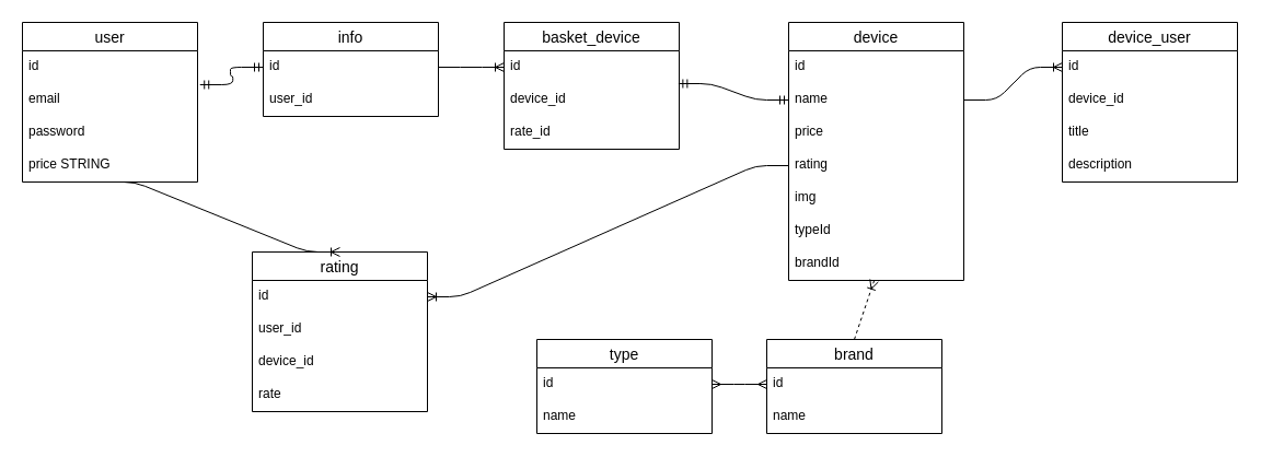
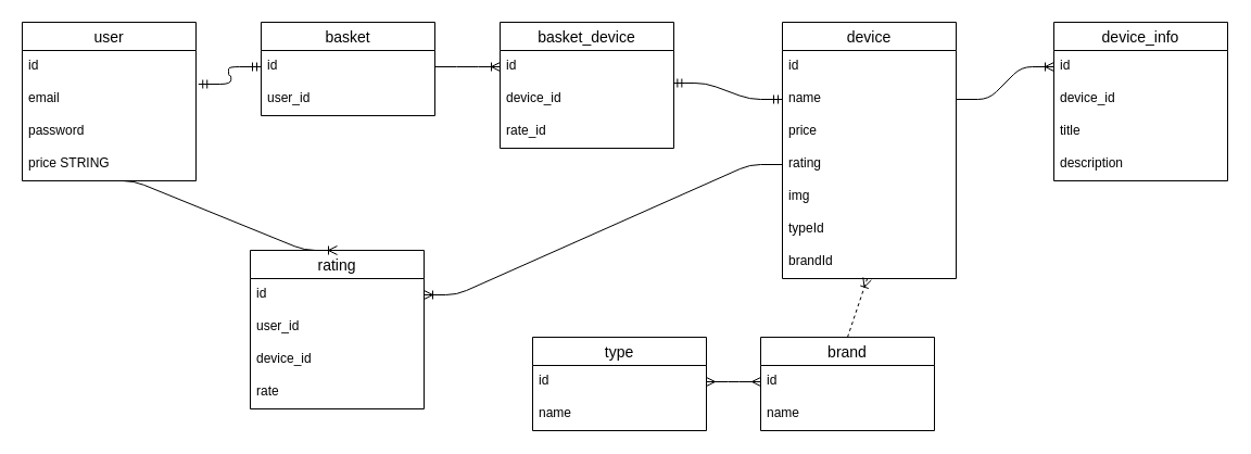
  <mxCell id="0" />
  <mxCell id="1" parent="0" />
  <mxCell id="2" value="user" style="swimlane;fontStyle=0;childLayout=stackLayout;horizontal=1;startSize=26;horizontalStack=0;resizeParent=1;resizeParentMax=0;resizeLast=0;collapsible=1;marginBottom=0;align=center;fontSize=14;" vertex="1" parent="1"><mxGeometry x="20" y="20" width="160" height="146" as="geometry" /></mxCell>
  <mxCell id="3" value="id" style="text;strokeColor=none;fillColor=none;spacingLeft=4;spacingRight=4;overflow=hidden;rotatable=0;points=[[0,0.5],[1,0.5]];portConstraint=eastwest;fontSize=12;" vertex="1" parent="2"><mxGeometry y="26" width="160" height="30" as="geometry" /></mxCell>
  <mxCell id="4" value="email" style="text;strokeColor=none;fillColor=none;spacingLeft=4;spacingRight=4;overflow=hidden;rotatable=0;points=[[0,0.5],[1,0.5]];portConstraint=eastwest;fontSize=12;" vertex="1" parent="2"><mxGeometry y="56" width="160" height="30" as="geometry" /></mxCell>
  <mxCell id="5" value="password" style="text;strokeColor=none;fillColor=none;spacingLeft=4;spacingRight=4;overflow=hidden;rotatable=0;points=[[0,0.5],[1,0.5]];portConstraint=eastwest;fontSize=12;" vertex="1" parent="2"><mxGeometry y="86" width="160" height="30" as="geometry" /></mxCell>
  <mxCell id="6" value="price STRING" style="text;strokeColor=none;fillColor=none;spacingLeft=4;spacingRight=4;overflow=hidden;rotatable=0;points=[[0,0.5],[1,0.5]];portConstraint=eastwest;fontSize=12;" vertex="1" parent="2"><mxGeometry y="116" width="160" height="30" as="geometry" /></mxCell>
- <mxCell id="7" value="info" style="swimlane;fontStyle=0;childLayout=stackLayout;horizontal=1;startSize=26;horizontalStack=0;resizeParent=1;resizeParentMax=0;resizeLast=0;collapsible=1;marginBottom=0;align=center;fontSize=14;" vertex="1" parent="1"><mxGeometry x="240" y="20" width="160" height="86" as="geometry" /></mxCell>
+ <mxCell id="7" value="basket" style="swimlane;fontStyle=0;childLayout=stackLayout;horizontal=1;startSize=26;horizontalStack=0;resizeParent=1;resizeParentMax=0;resizeLast=0;collapsible=1;marginBottom=0;align=center;fontSize=14;" vertex="1" parent="1"><mxGeometry x="240" y="20" width="160" height="86" as="geometry" /></mxCell>
  <mxCell id="8" value="id" style="text;strokeColor=none;fillColor=none;spacingLeft=4;spacingRight=4;overflow=hidden;rotatable=0;points=[[0,0.5],[1,0.5]];portConstraint=eastwest;fontSize=12;" vertex="1" parent="7"><mxGeometry y="26" width="160" height="30" as="geometry" /></mxCell>
  <mxCell id="9" value="user_id" style="text;strokeColor=none;fillColor=none;spacingLeft=4;spacingRight=4;overflow=hidden;rotatable=0;points=[[0,0.5],[1,0.5]];portConstraint=eastwest;fontSize=12;" vertex="1" parent="7"><mxGeometry y="56" width="160" height="30" as="geometry" /></mxCell>
  <mxCell id="10" value="" style="edgeStyle=entityRelationEdgeStyle;fontSize=12;html=1;endArrow=ERmandOne;startArrow=ERmandOne;exitX=1.014;exitY=1.033;exitDx=0;exitDy=0;exitPerimeter=0;entryX=0;entryY=0.5;entryDx=0;entryDy=0;" edge="1" parent="1" source="3" target="8"><mxGeometry width="100" height="100" relative="1" as="geometry"><mxPoint x="400" y="150" as="sourcePoint" /><mxPoint x="500" y="50" as="targetPoint" /></mxGeometry></mxCell>
  <mxCell id="11" value="device" style="swimlane;fontStyle=0;childLayout=stackLayout;horizontal=1;startSize=26;horizontalStack=0;resizeParent=1;resizeParentMax=0;resizeLast=0;collapsible=1;marginBottom=0;align=center;fontSize=14;" vertex="1" parent="1"><mxGeometry x="720" y="20" width="160" height="236" as="geometry" /></mxCell>
  <mxCell id="12" value="id" style="text;strokeColor=none;fillColor=none;spacingLeft=4;spacingRight=4;overflow=hidden;rotatable=0;points=[[0,0.5],[1,0.5]];portConstraint=eastwest;fontSize=12;" vertex="1" parent="11"><mxGeometry y="26" width="160" height="30" as="geometry" /></mxCell>
  <mxCell id="13" value="name" style="text;strokeColor=none;fillColor=none;spacingLeft=4;spacingRight=4;overflow=hidden;rotatable=0;points=[[0,0.5],[1,0.5]];portConstraint=eastwest;fontSize=12;" vertex="1" parent="11"><mxGeometry y="56" width="160" height="30" as="geometry" /></mxCell>
  <mxCell id="14" value="price" style="text;strokeColor=none;fillColor=none;spacingLeft=4;spacingRight=4;overflow=hidden;rotatable=0;points=[[0,0.5],[1,0.5]];portConstraint=eastwest;fontSize=12;" vertex="1" parent="11"><mxGeometry y="86" width="160" height="30" as="geometry" /></mxCell>
  <mxCell id="15" value="rating" style="text;strokeColor=none;fillColor=none;spacingLeft=4;spacingRight=4;overflow=hidden;rotatable=0;points=[[0,0.5],[1,0.5]];portConstraint=eastwest;fontSize=12;" vertex="1" parent="11"><mxGeometry y="116" width="160" height="30" as="geometry" /></mxCell>
  <mxCell id="16" value="img" style="text;strokeColor=none;fillColor=none;spacingLeft=4;spacingRight=4;overflow=hidden;rotatable=0;points=[[0,0.5],[1,0.5]];portConstraint=eastwest;fontSize=12;" vertex="1" parent="11"><mxGeometry y="146" width="160" height="30" as="geometry" /></mxCell>
  <mxCell id="17" value="typeId" style="text;strokeColor=none;fillColor=none;spacingLeft=4;spacingRight=4;overflow=hidden;rotatable=0;points=[[0,0.5],[1,0.5]];portConstraint=eastwest;fontSize=12;" vertex="1" parent="11"><mxGeometry y="176" width="160" height="30" as="geometry" /></mxCell>
  <mxCell id="18" value="brandId" style="text;strokeColor=none;fillColor=none;spacingLeft=4;spacingRight=4;overflow=hidden;rotatable=0;points=[[0,0.5],[1,0.5]];portConstraint=eastwest;fontSize=12;" vertex="1" parent="11"><mxGeometry y="206" width="160" height="30" as="geometry" /></mxCell>
  <mxCell id="19" value="type" style="swimlane;fontStyle=0;childLayout=stackLayout;horizontal=1;startSize=26;horizontalStack=0;resizeParent=1;resizeParentMax=0;resizeLast=0;collapsible=1;marginBottom=0;align=center;fontSize=14;" vertex="1" parent="1"><mxGeometry x="490" y="310" width="160" height="86" as="geometry" /></mxCell>
  <mxCell id="20" value="id" style="text;strokeColor=none;fillColor=none;spacingLeft=4;spacingRight=4;overflow=hidden;rotatable=0;points=[[0,0.5],[1,0.5]];portConstraint=eastwest;fontSize=12;" vertex="1" parent="19"><mxGeometry y="26" width="160" height="30" as="geometry" /></mxCell>
  <mxCell id="21" value="name" style="text;strokeColor=none;fillColor=none;spacingLeft=4;spacingRight=4;overflow=hidden;rotatable=0;points=[[0,0.5],[1,0.5]];portConstraint=eastwest;fontSize=12;" vertex="1" parent="19"><mxGeometry y="56" width="160" height="30" as="geometry" /></mxCell>
  <mxCell id="22" value="brand" style="swimlane;fontStyle=0;childLayout=stackLayout;horizontal=1;startSize=26;horizontalStack=0;resizeParent=1;resizeParentMax=0;resizeLast=0;collapsible=1;marginBottom=0;align=center;fontSize=14;" vertex="1" parent="1"><mxGeometry x="700" y="310" width="160" height="86" as="geometry" /></mxCell>
  <mxCell id="23" value="id" style="text;strokeColor=none;fillColor=none;spacingLeft=4;spacingRight=4;overflow=hidden;rotatable=0;points=[[0,0.5],[1,0.5]];portConstraint=eastwest;fontSize=12;" vertex="1" parent="22"><mxGeometry y="26" width="160" height="30" as="geometry" /></mxCell>
  <mxCell id="24" value="name" style="text;strokeColor=none;fillColor=none;spacingLeft=4;spacingRight=4;overflow=hidden;rotatable=0;points=[[0,0.5],[1,0.5]];portConstraint=eastwest;fontSize=12;" vertex="1" parent="22"><mxGeometry y="56" width="160" height="30" as="geometry" /></mxCell>
  <mxCell id="25" value="" style="fontSize=12;html=1;endArrow=ERoneToMany;exitX=0.5;exitY=0;exitDx=0;exitDy=0;entryX=0.488;entryY=1.006;entryDx=0;entryDy=0;entryPerimeter=0;dashed=1;" edge="1" parent="1" source="22" target="18"><mxGeometry width="100" height="100" relative="1" as="geometry"><mxPoint x="590" y="390" as="sourcePoint" /><mxPoint x="798" y="270" as="targetPoint" /></mxGeometry></mxCell>
  <mxCell id="26" value="" style="edgeStyle=entityRelationEdgeStyle;fontSize=12;html=1;endArrow=ERmany;startArrow=ERmany;entryX=0;entryY=0.5;entryDx=0;entryDy=0;exitX=1;exitY=0.5;exitDx=0;exitDy=0;" edge="1" parent="1" source="20" target="23"><mxGeometry width="100" height="100" relative="1" as="geometry"><mxPoint x="590" y="390" as="sourcePoint" /><mxPoint x="690" y="290" as="targetPoint" /></mxGeometry></mxCell>
- <mxCell id="27" value="device_user" style="swimlane;fontStyle=0;childLayout=stackLayout;horizontal=1;startSize=26;horizontalStack=0;resizeParent=1;resizeParentMax=0;resizeLast=0;collapsible=1;marginBottom=0;align=center;fontSize=14;" vertex="1" parent="1"><mxGeometry x="970" y="20" width="160" height="146" as="geometry" /></mxCell>
+ <mxCell id="27" value="device_info" style="swimlane;fontStyle=0;childLayout=stackLayout;horizontal=1;startSize=26;horizontalStack=0;resizeParent=1;resizeParentMax=0;resizeLast=0;collapsible=1;marginBottom=0;align=center;fontSize=14;" vertex="1" parent="1"><mxGeometry x="970" y="20" width="160" height="146" as="geometry" /></mxCell>
  <mxCell id="28" value="id" style="text;strokeColor=none;fillColor=none;spacingLeft=4;spacingRight=4;overflow=hidden;rotatable=0;points=[[0,0.5],[1,0.5]];portConstraint=eastwest;fontSize=12;" vertex="1" parent="27"><mxGeometry y="26" width="160" height="30" as="geometry" /></mxCell>
  <mxCell id="29" value="device_id" style="text;strokeColor=none;fillColor=none;spacingLeft=4;spacingRight=4;overflow=hidden;rotatable=0;points=[[0,0.5],[1,0.5]];portConstraint=eastwest;fontSize=12;" vertex="1" parent="27"><mxGeometry y="56" width="160" height="30" as="geometry" /></mxCell>
  <mxCell id="30" value="title" style="text;strokeColor=none;fillColor=none;spacingLeft=4;spacingRight=4;overflow=hidden;rotatable=0;points=[[0,0.5],[1,0.5]];portConstraint=eastwest;fontSize=12;" vertex="1" parent="27"><mxGeometry y="86" width="160" height="30" as="geometry" /></mxCell>
  <mxCell id="31" value="description" style="text;strokeColor=none;fillColor=none;spacingLeft=4;spacingRight=4;overflow=hidden;rotatable=0;points=[[0,0.5],[1,0.5]];portConstraint=eastwest;fontSize=12;" vertex="1" parent="27"><mxGeometry y="116" width="160" height="30" as="geometry" /></mxCell>
  <mxCell id="32" value="" style="edgeStyle=entityRelationEdgeStyle;fontSize=12;html=1;endArrow=ERoneToMany;entryX=0;entryY=0.5;entryDx=0;entryDy=0;exitX=1;exitY=0.5;exitDx=0;exitDy=0;" edge="1" parent="1" source="13" target="28"><mxGeometry width="100" height="100" relative="1" as="geometry"><mxPoint x="820" y="170" as="sourcePoint" /><mxPoint x="920" y="70" as="targetPoint" /></mxGeometry></mxCell>
  <mxCell id="33" value="basket_device" style="swimlane;fontStyle=0;childLayout=stackLayout;horizontal=1;startSize=26;horizontalStack=0;resizeParent=1;resizeParentMax=0;resizeLast=0;collapsible=1;marginBottom=0;align=center;fontSize=14;" vertex="1" parent="1"><mxGeometry x="460" y="20" width="160" height="116" as="geometry" /></mxCell>
  <mxCell id="34" value="id" style="text;strokeColor=none;fillColor=none;spacingLeft=4;spacingRight=4;overflow=hidden;rotatable=0;points=[[0,0.5],[1,0.5]];portConstraint=eastwest;fontSize=12;" vertex="1" parent="33"><mxGeometry y="26" width="160" height="30" as="geometry" /></mxCell>
  <mxCell id="35" value="device_id" style="text;strokeColor=none;fillColor=none;spacingLeft=4;spacingRight=4;overflow=hidden;rotatable=0;points=[[0,0.5],[1,0.5]];portConstraint=eastwest;fontSize=12;" vertex="1" parent="33"><mxGeometry y="56" width="160" height="30" as="geometry" /></mxCell>
  <mxCell id="36" value="rate_id" style="text;strokeColor=none;fillColor=none;spacingLeft=4;spacingRight=4;overflow=hidden;rotatable=0;points=[[0,0.5],[1,0.5]];portConstraint=eastwest;fontSize=12;" vertex="1" parent="33"><mxGeometry y="86" width="160" height="30" as="geometry" /></mxCell>
  <mxCell id="37" value="" style="edgeStyle=entityRelationEdgeStyle;fontSize=12;html=1;endArrow=ERoneToMany;exitX=1;exitY=0.5;exitDx=0;exitDy=0;entryX=0;entryY=0.5;entryDx=0;entryDy=0;" edge="1" parent="1" source="8" target="34"><mxGeometry width="100" height="100" relative="1" as="geometry"><mxPoint x="490" y="130" as="sourcePoint" /><mxPoint x="590" y="30" as="targetPoint" /></mxGeometry></mxCell>
  <mxCell id="38" value="" style="edgeStyle=entityRelationEdgeStyle;fontSize=12;html=1;endArrow=ERmandOne;startArrow=ERmandOne;entryX=0;entryY=0.5;entryDx=0;entryDy=0;exitX=0.996;exitY=0;exitDx=0;exitDy=0;exitPerimeter=0;" edge="1" parent="1" source="35" target="13"><mxGeometry width="100" height="100" relative="1" as="geometry"><mxPoint x="653" y="30" as="sourcePoint" /><mxPoint x="590" y="30" as="targetPoint" /></mxGeometry></mxCell>
  <mxCell id="39" value="rating" style="swimlane;fontStyle=0;childLayout=stackLayout;horizontal=1;startSize=26;horizontalStack=0;resizeParent=1;resizeParentMax=0;resizeLast=0;collapsible=1;marginBottom=0;align=center;fontSize=14;" vertex="1" parent="1"><mxGeometry x="230" y="230" width="160" height="146" as="geometry" /></mxCell>
  <mxCell id="40" value="id" style="text;strokeColor=none;fillColor=none;spacingLeft=4;spacingRight=4;overflow=hidden;rotatable=0;points=[[0,0.5],[1,0.5]];portConstraint=eastwest;fontSize=12;" vertex="1" parent="39"><mxGeometry y="26" width="160" height="30" as="geometry" /></mxCell>
  <mxCell id="41" value="user_id" style="text;strokeColor=none;fillColor=none;spacingLeft=4;spacingRight=4;overflow=hidden;rotatable=0;points=[[0,0.5],[1,0.5]];portConstraint=eastwest;fontSize=12;" vertex="1" parent="39"><mxGeometry y="56" width="160" height="30" as="geometry" /></mxCell>
  <mxCell id="42" value="device_id" style="text;strokeColor=none;fillColor=none;spacingLeft=4;spacingRight=4;overflow=hidden;rotatable=0;points=[[0,0.5],[1,0.5]];portConstraint=eastwest;fontSize=12;" vertex="1" parent="39"><mxGeometry y="86" width="160" height="30" as="geometry" /></mxCell>
  <mxCell id="43" value="rate" style="text;strokeColor=none;fillColor=none;spacingLeft=4;spacingRight=4;overflow=hidden;rotatable=0;points=[[0,0.5],[1,0.5]];portConstraint=eastwest;fontSize=12;" vertex="1" parent="39"><mxGeometry y="116" width="160" height="30" as="geometry" /></mxCell>
  <mxCell id="44" value="" style="edgeStyle=entityRelationEdgeStyle;fontSize=12;html=1;endArrow=ERoneToMany;exitX=0.454;exitY=1;exitDx=0;exitDy=0;exitPerimeter=0;entryX=0.5;entryY=0;entryDx=0;entryDy=0;" edge="1" parent="1" source="6" target="39"><mxGeometry width="100" height="100" relative="1" as="geometry"><mxPoint x="280" y="310" as="sourcePoint" /><mxPoint x="380" y="210" as="targetPoint" /></mxGeometry></mxCell>
  <mxCell id="45" value="" style="edgeStyle=entityRelationEdgeStyle;fontSize=12;html=1;endArrow=ERoneToMany;exitX=0;exitY=0.5;exitDx=0;exitDy=0;entryX=1;entryY=0.5;entryDx=0;entryDy=0;" edge="1" parent="1" source="15" target="40"><mxGeometry width="100" height="100" relative="1" as="geometry"><mxPoint x="640" y="140" as="sourcePoint" /><mxPoint x="500" y="240" as="targetPoint" /></mxGeometry></mxCell>
